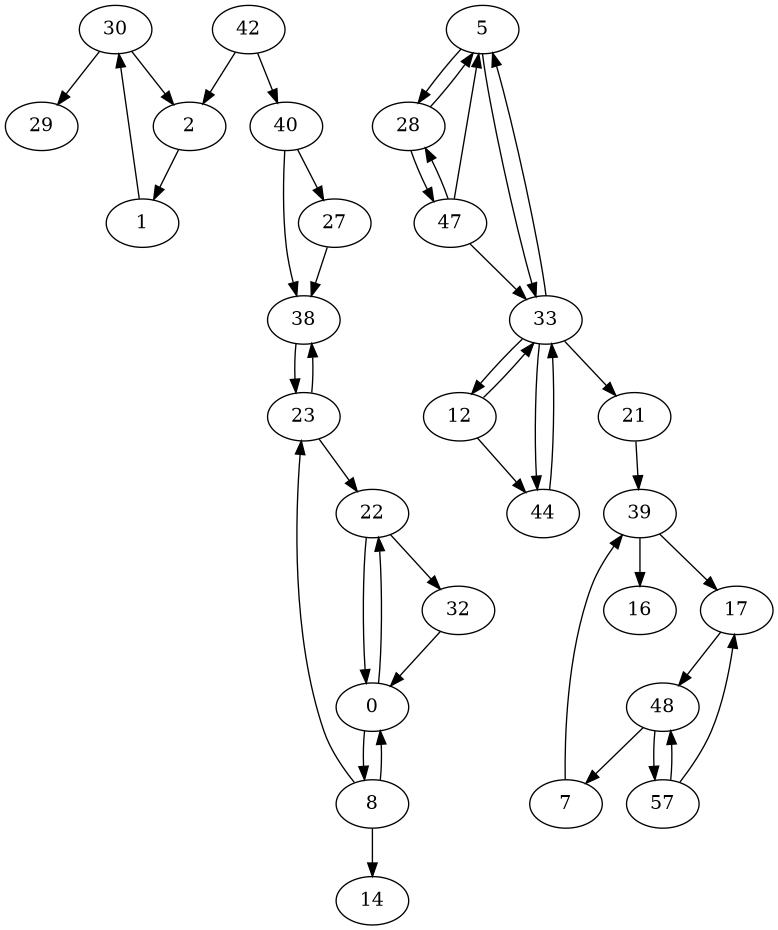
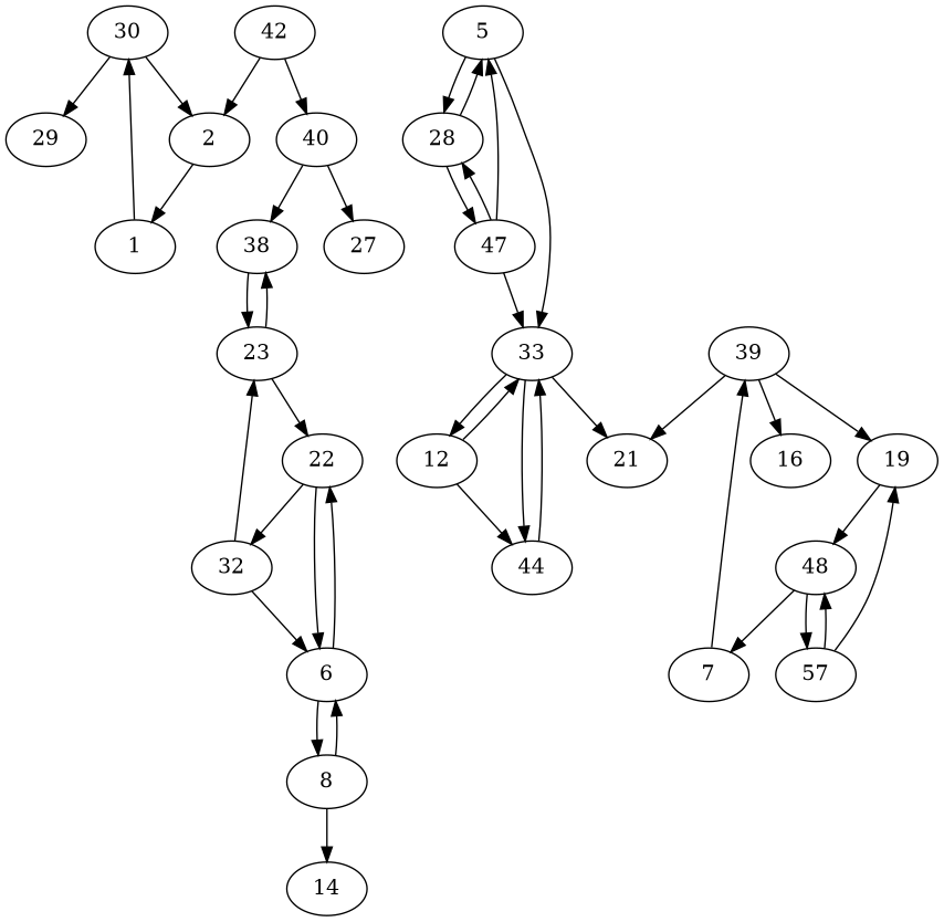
  digraph {
    n1 [label=30]
    1
    2
    29
    42
    40
    38
    27
    5
    28
    33
    47
    12
    44
    21
-   6 [label=0]
+   6
    8
    22
    14
    32
    23
    7
    39
    16
-   17
+   17 [label=19]
    48
    n27 [label=57]
    n1 -> 2
    n1 -> 29
    1 -> n1
    2 -> 1
    42 -> 2
    42 -> 40
    40 -> 38
    40 -> 27
    38 -> 23
-   27 -> 38
    5 -> 28
    5 -> 33
    28 -> 5
    28 -> 47
-   33 -> 5
    33 -> 12
    33 -> 44
    33 -> 21
    47 -> 5
    47 -> 28
    47 -> 33
    12 -> 33
    12 -> 44
    44 -> 33
-   21 -> 39
+   39 -> 21
    6 -> 8
    6 -> 22
    8 -> 6
    8 -> 14
    22 -> 6
    22 -> 32
    32 -> 6
-   8 -> 23
+   32 -> 23
    23 -> 38
    23 -> 22
    7 -> 39
    39 -> 16
    39 -> 17
    17 -> 48
    48 -> 7
    48 -> n27
    n27 -> 17
    n27 -> 48
  }
